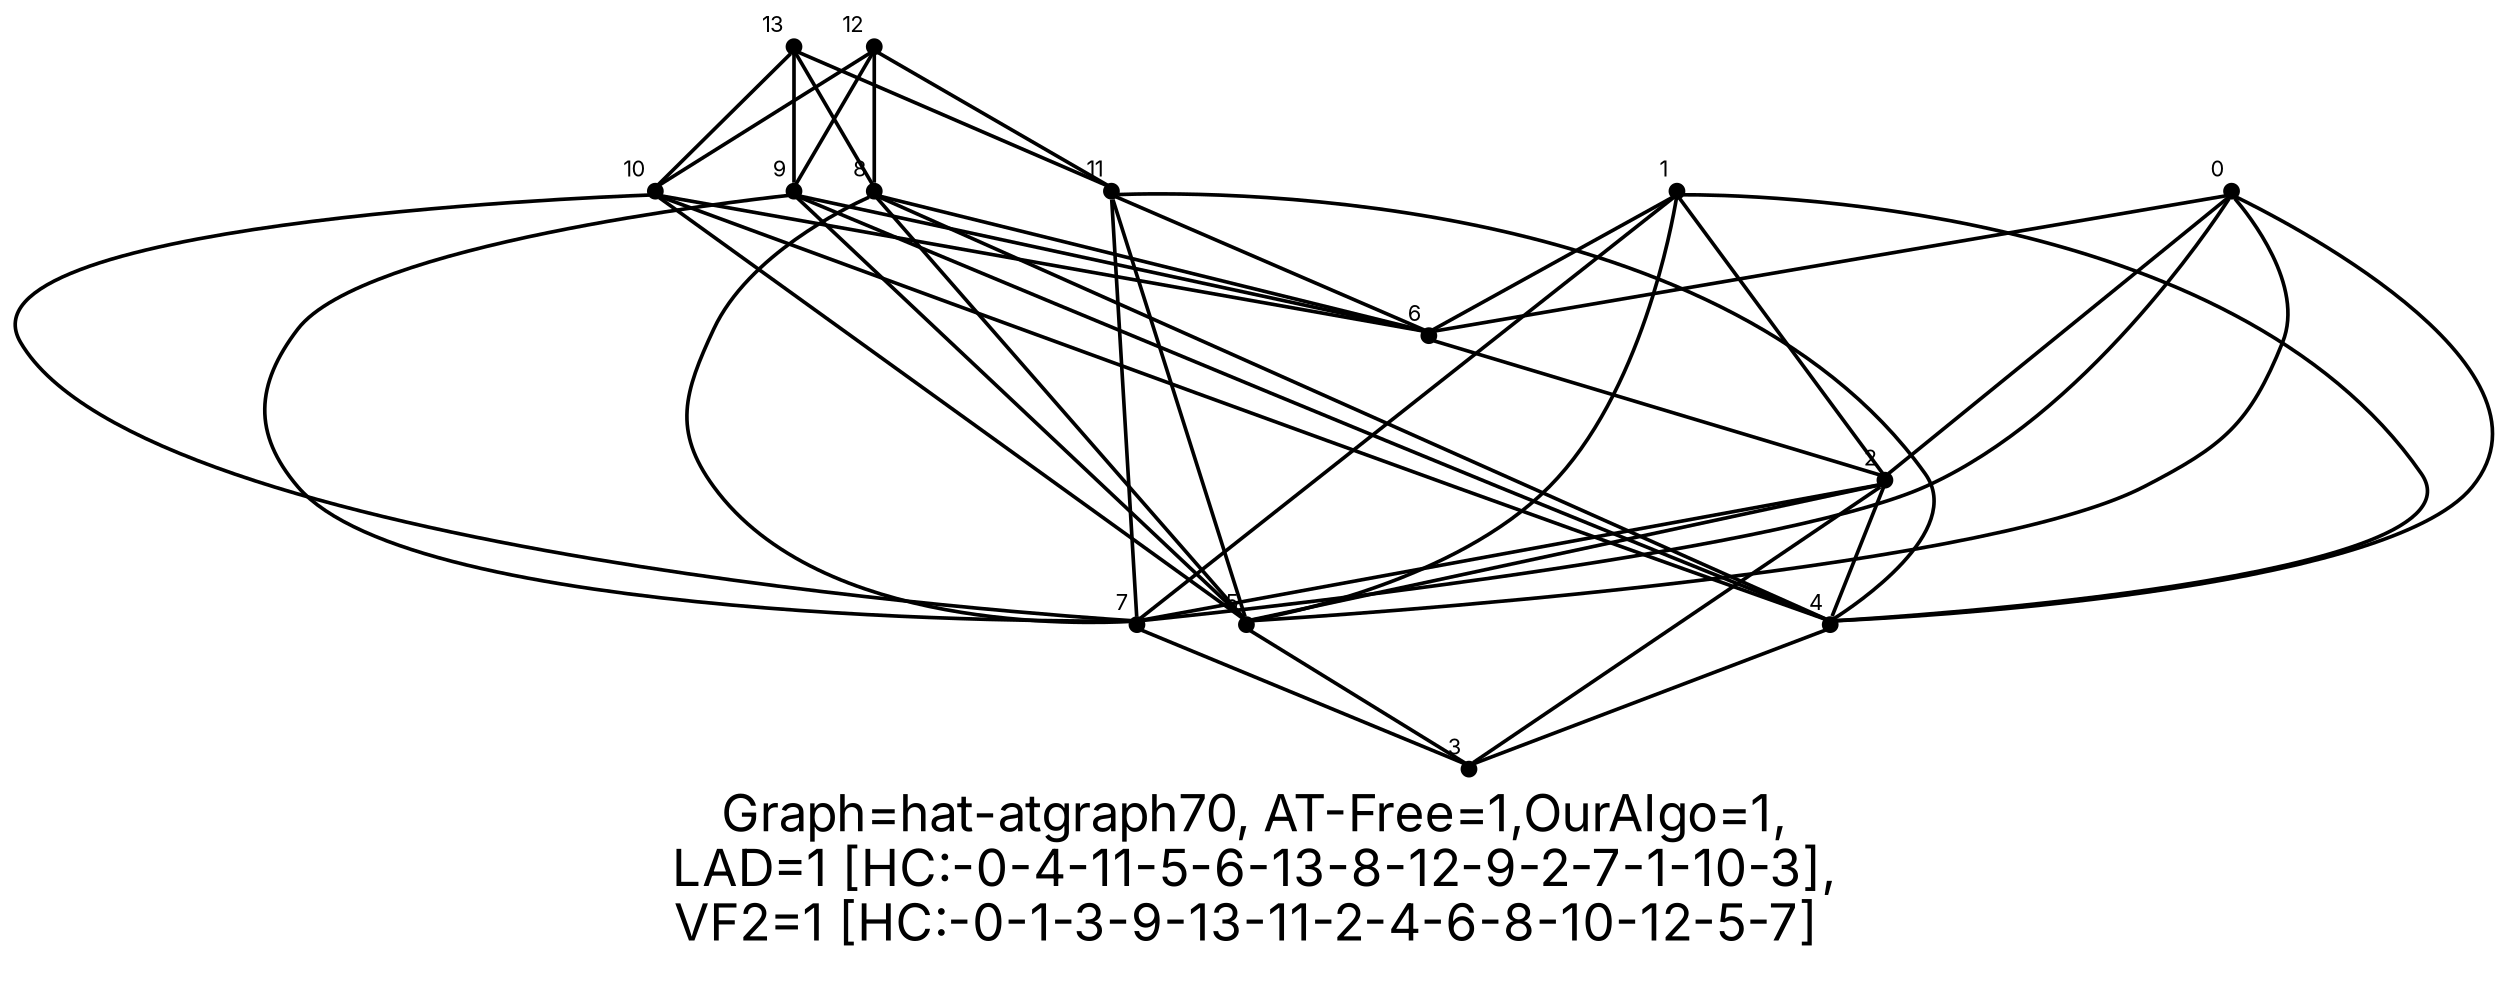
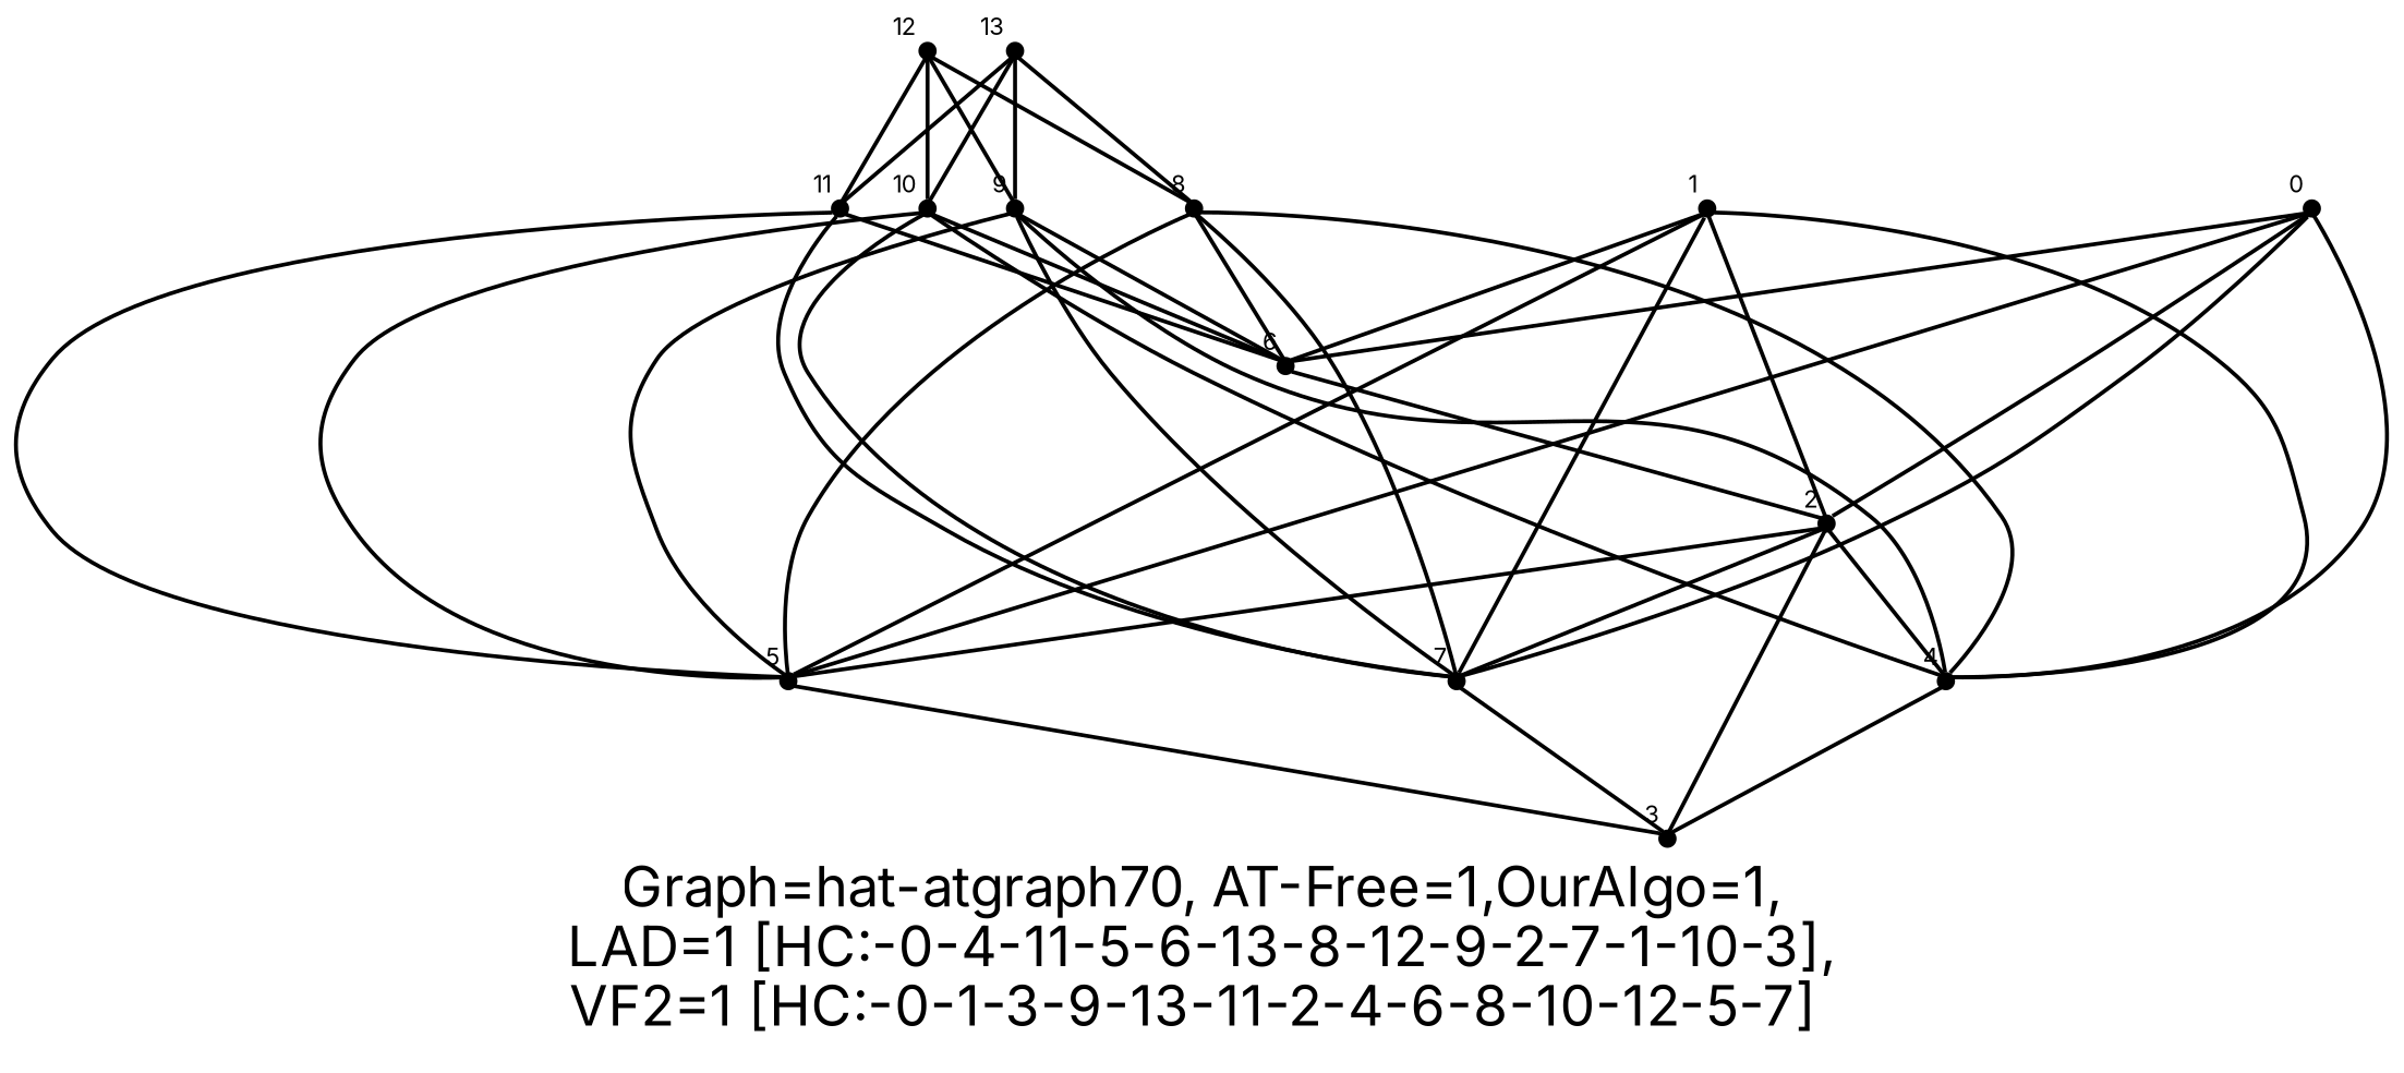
  graph {
    label="Graph=hat-atgraph70, AT-Free=1,OurAlgo=1,\nLAD=1 [HC:-0-4-11-5-6-13-8-12-9-2-7-1-10-3],\nVF2=1 [HC:-0-1-3-9-13-11-2-4-6-8-10-12-5-7] "
    labelloc=bottom
    fontname=Inter
    node [fontsize=6 shape=point fontname=Inter]
    edge [fontname=Inter]
    0 [xlabel=3]
    1 [xlabel=7]
    2 [xlabel=5]
    3 [xlabel=4]
    4 [xlabel=2]
    5 [xlabel=6]
    6 [xlabel=11]
    7 [xlabel=10]
    8 [xlabel=9]
    9 [xlabel=8]
    10 [xlabel=1]
    11 [xlabel=0]
    12 [xlabel=13]
    13 [xlabel=12]
    1 -- 0
    2 -- 0
    3 -- 0
    4 -- 0
    4 -- 1
    4 -- 2
    4 -- 3
    5 -- 4
    6 -- 1
    6 -- 2
-   6 -- 3
    6 -- 5
    7 -- 1
    7 -- 2
    7 -- 3
    7 -- 5
    8 -- 1
    8 -- 2
    8 -- 3
    8 -- 5
    9 -- 1
    9 -- 2
    9 -- 3
    9 -- 5
    10 -- 1
    10 -- 2
    10 -- 3
    10 -- 4
    10 -- 5
    11 -- 1
    11 -- 2
    11 -- 3
    11 -- 4
    11 -- 5
    12 -- 6
    12 -- 7
    12 -- 8
    12 -- 9
    13 -- 6
    13 -- 7
    13 -- 8
    13 -- 9
  }
